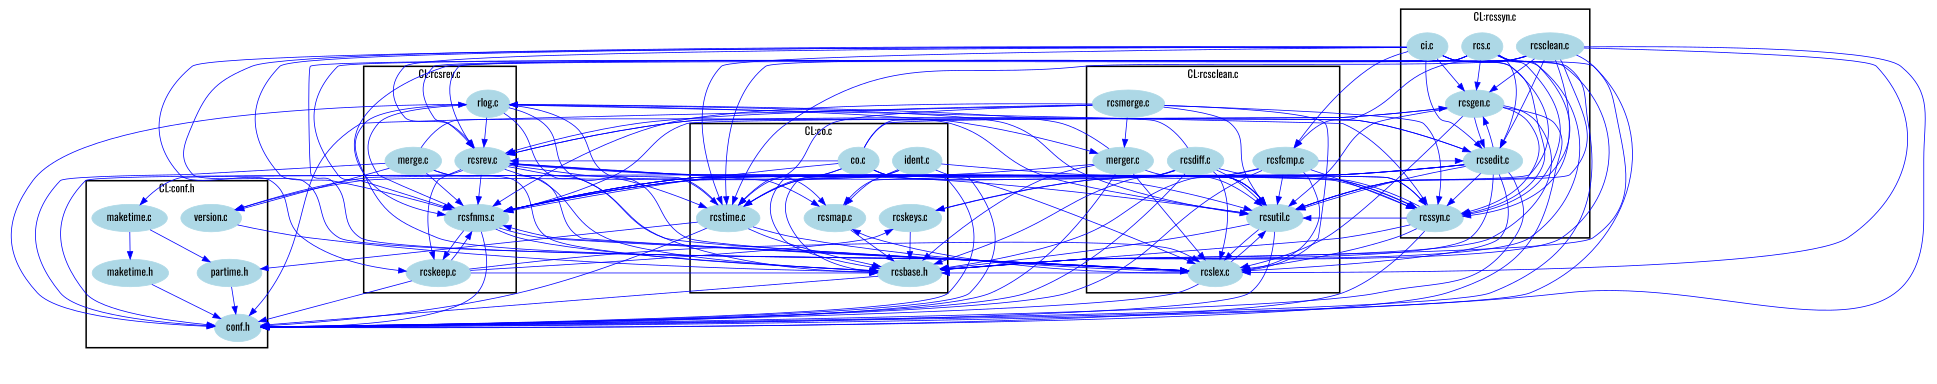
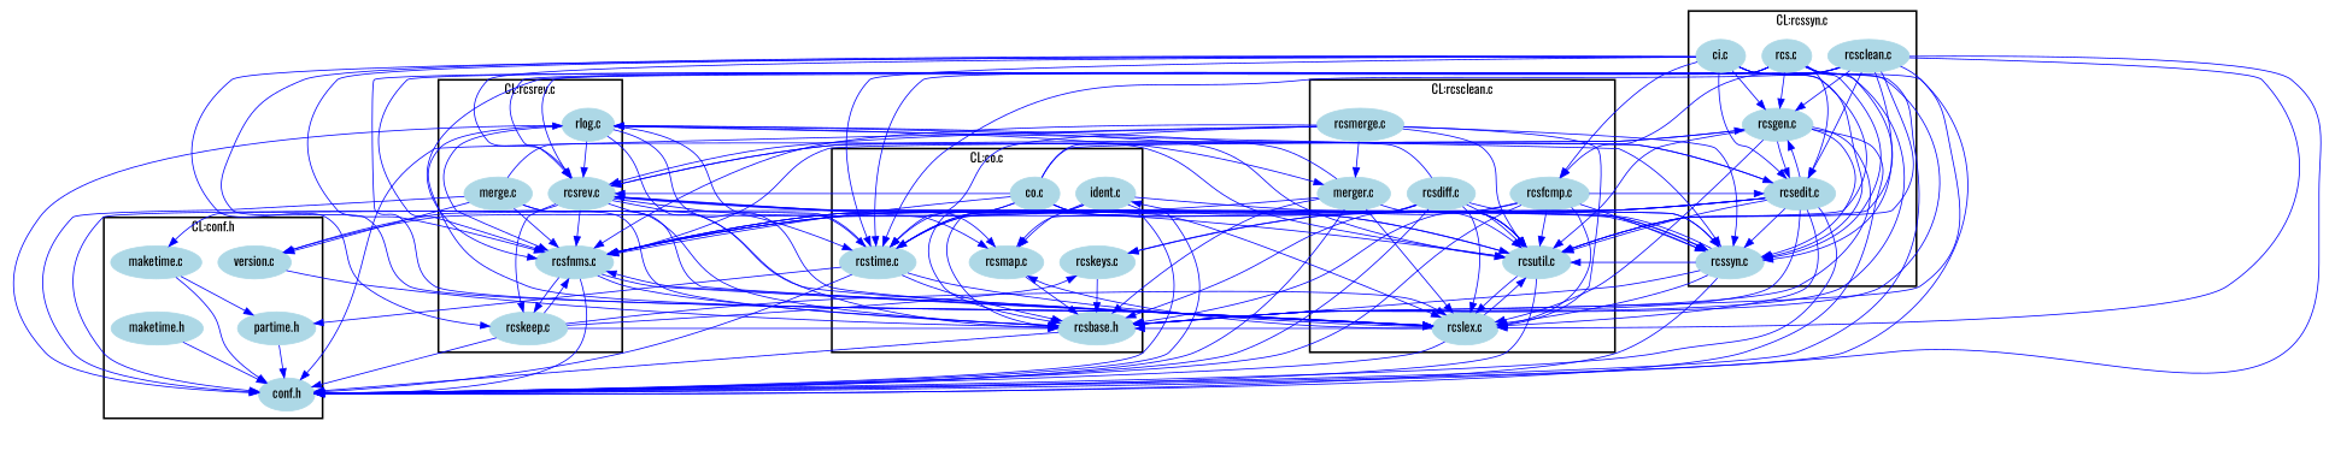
  digraph {
    fontname=Oswald
    node [color=lightblue fontcolor=black fontname=Oswald shape=ellipse style=filled]
    edge [color=blue font=6 fontname=Oswald]
    n1 [label="rcssyn.c"]
    n2 [label="rcsgen.c"]
    n3 [label="rcsclean.c"]
    n4 [label="rcs.c"]
    n5 [label="ci.c"]
    n6 [label="rcsedit.c"]
    n7 [label="co.c"]
    n8 [label="ident.c"]
    n9 [label="rcskeys.c"]
    n10 [label="rcstime.c"]
    n11 [label="rcsmap.c"]
    n12 [label="rcsbase.h"]
    n13 [label="merger.c"]
    n14 [label="rcsutil.c"]
    n15 [label="rcslex.c"]
    n16 [label="rcsmerge.c"]
    n17 [label="rcsdiff.c"]
    n18 [label="rcsfcmp.c"]
    n19 [label="rcsrev.c"]
    n20 [label="rcsfnms.c"]
    n21 [label="merge.c"]
    n22 [label="rcskeep.c"]
    n23 [label="rlog.c"]
    n24 [label="conf.h"]
    n25 [label="version.c"]
    n26 [label="partime.h"]
    n27 [label="maketime.c"]
    n28 [label="maketime.h"]
    subgraph cluster_1 {
      color=black
      label="CL:rcssyn.c"
      style=bold
      n1
      n2
      n3
      n4
      n5
      n6
    }
    subgraph cluster_2 {
      color=black
      label="CL:co.c"
      style=bold
      n7
      n8
      n9
      n10
      n11
      n12
    }
    subgraph cluster_3 {
      color=black
      label="CL:rcsclean.c"
      style=bold
      n13
      n14
      n15
      n16
      n17
      n18
    }
    subgraph cluster_4 {
      color=black
      label="CL:rcsrev.c"
      style=bold
      n19
      n20
      n21
      n22
      n23
    }
    subgraph cluster_5 {
      color=black
      label="CL:conf.h"
      style=bold
      n24
      n25
      n26
      n27
      n28
    }
    n1 -> n12
    n1 -> n14
    n1 -> n15
    n1 -> n19
    n1 -> n20
    n1 -> n24
    n2 -> n1
    n2 -> n6
    n2 -> n12
    n2 -> n14
    n2 -> n15
    n2 -> n20
    n2 -> n24
    n3 -> n1
    n3 -> n2
    n3 -> n6
    n3 -> n10
    n3 -> n12
    n3 -> n14
    n3 -> n15
    n3 -> n18
    n3 -> n19
    n3 -> n20
    n3 -> n24
    n4 -> n1
    n4 -> n2
    n4 -> n6
    n4 -> n10
    n4 -> n12
    n4 -> n14
    n4 -> n15
    n4 -> n19
    n4 -> n20
    n4 -> n24
    n5 -> n1
    n5 -> n2
    n5 -> n6
    n5 -> n10
    n5 -> n12
    n5 -> n14
    n5 -> n15
    n5 -> n18
    n5 -> n19
    n5 -> n20
    n5 -> n22
    n5 -> n24
    n6 -> n1
    n6 -> n2
    n6 -> n9
    n6 -> n10
    n6 -> n11
    n6 -> n12
    n6 -> n14
    n6 -> n15
    n6 -> n19
    n6 -> n20
    n6 -> n24
    n7 -> n2
    n7 -> n6
    n7 -> n10
    n7 -> n12
    n7 -> n14
    n7 -> n15
    n7 -> n19
    n7 -> n20
    n7 -> n24
    n8 -> n1
    n8 -> n11
    n8 -> n12
    n8 -> n24
    n8 -> n25
    n9 -> n12
    n10 -> n12
    n10 -> n14
    n10 -> n15
    n10 -> n24
    n10 -> n26
    n10 -> n27
    n11 -> n12
    n12 -> n24
    n13 -> n12
    n13 -> n14
    n13 -> n15
    n13 -> n20
    n13 -> n23
    n13 -> n24
-   n14 -> n12
+   n14 -> n8
    n14 -> n15
    n14 -> n23
    n14 -> n24
    n14 -> n25
    n15 -> n11
    n15 -> n12
    n15 -> n14
    n15 -> n20
    n15 -> n23
    n15 -> n24
    n16 -> n1
    n16 -> n10
    n16 -> n13
    n16 -> n14
    n16 -> n15
    n16 -> n19
    n16 -> n20
    n16 -> n24
    n17 -> n1
    n17 -> n10
    n17 -> n12
    n17 -> n14
    n17 -> n15
    n17 -> n19
    n17 -> n20
    n17 -> n24
    n18 -> n1
    n18 -> n6
    n18 -> n9
    n18 -> n12
    n18 -> n14
    n18 -> n15
    n18 -> n24
    n19 -> n1
    n19 -> n10
    n19 -> n11
    n19 -> n12
    n19 -> n14
    n19 -> n15
    n19 -> n20
    n19 -> n22
    n19 -> n24
-   n20 -> n1
+   n10 -> n1
    n20 -> n11
    n20 -> n12
    n20 -> n14
    n20 -> n15
    n20 -> n22
    n20 -> n24
    n21 -> n12
    n21 -> n13
    n21 -> n15
    n21 -> n20
    n21 -> n24
    n21 -> n25
    n22 -> n9
    n22 -> n12
    n22 -> n15
    n22 -> n20
    n22 -> n24
    n23 -> n1
    n23 -> n10
    n23 -> n12
    n23 -> n14
    n23 -> n15
    n23 -> n19
    n23 -> n20
    n23 -> n24
    n25 -> n12
    n26 -> n24
-   n27 -> n28
+   n27 -> n24
    n27 -> n26
    n28 -> n24
  }
